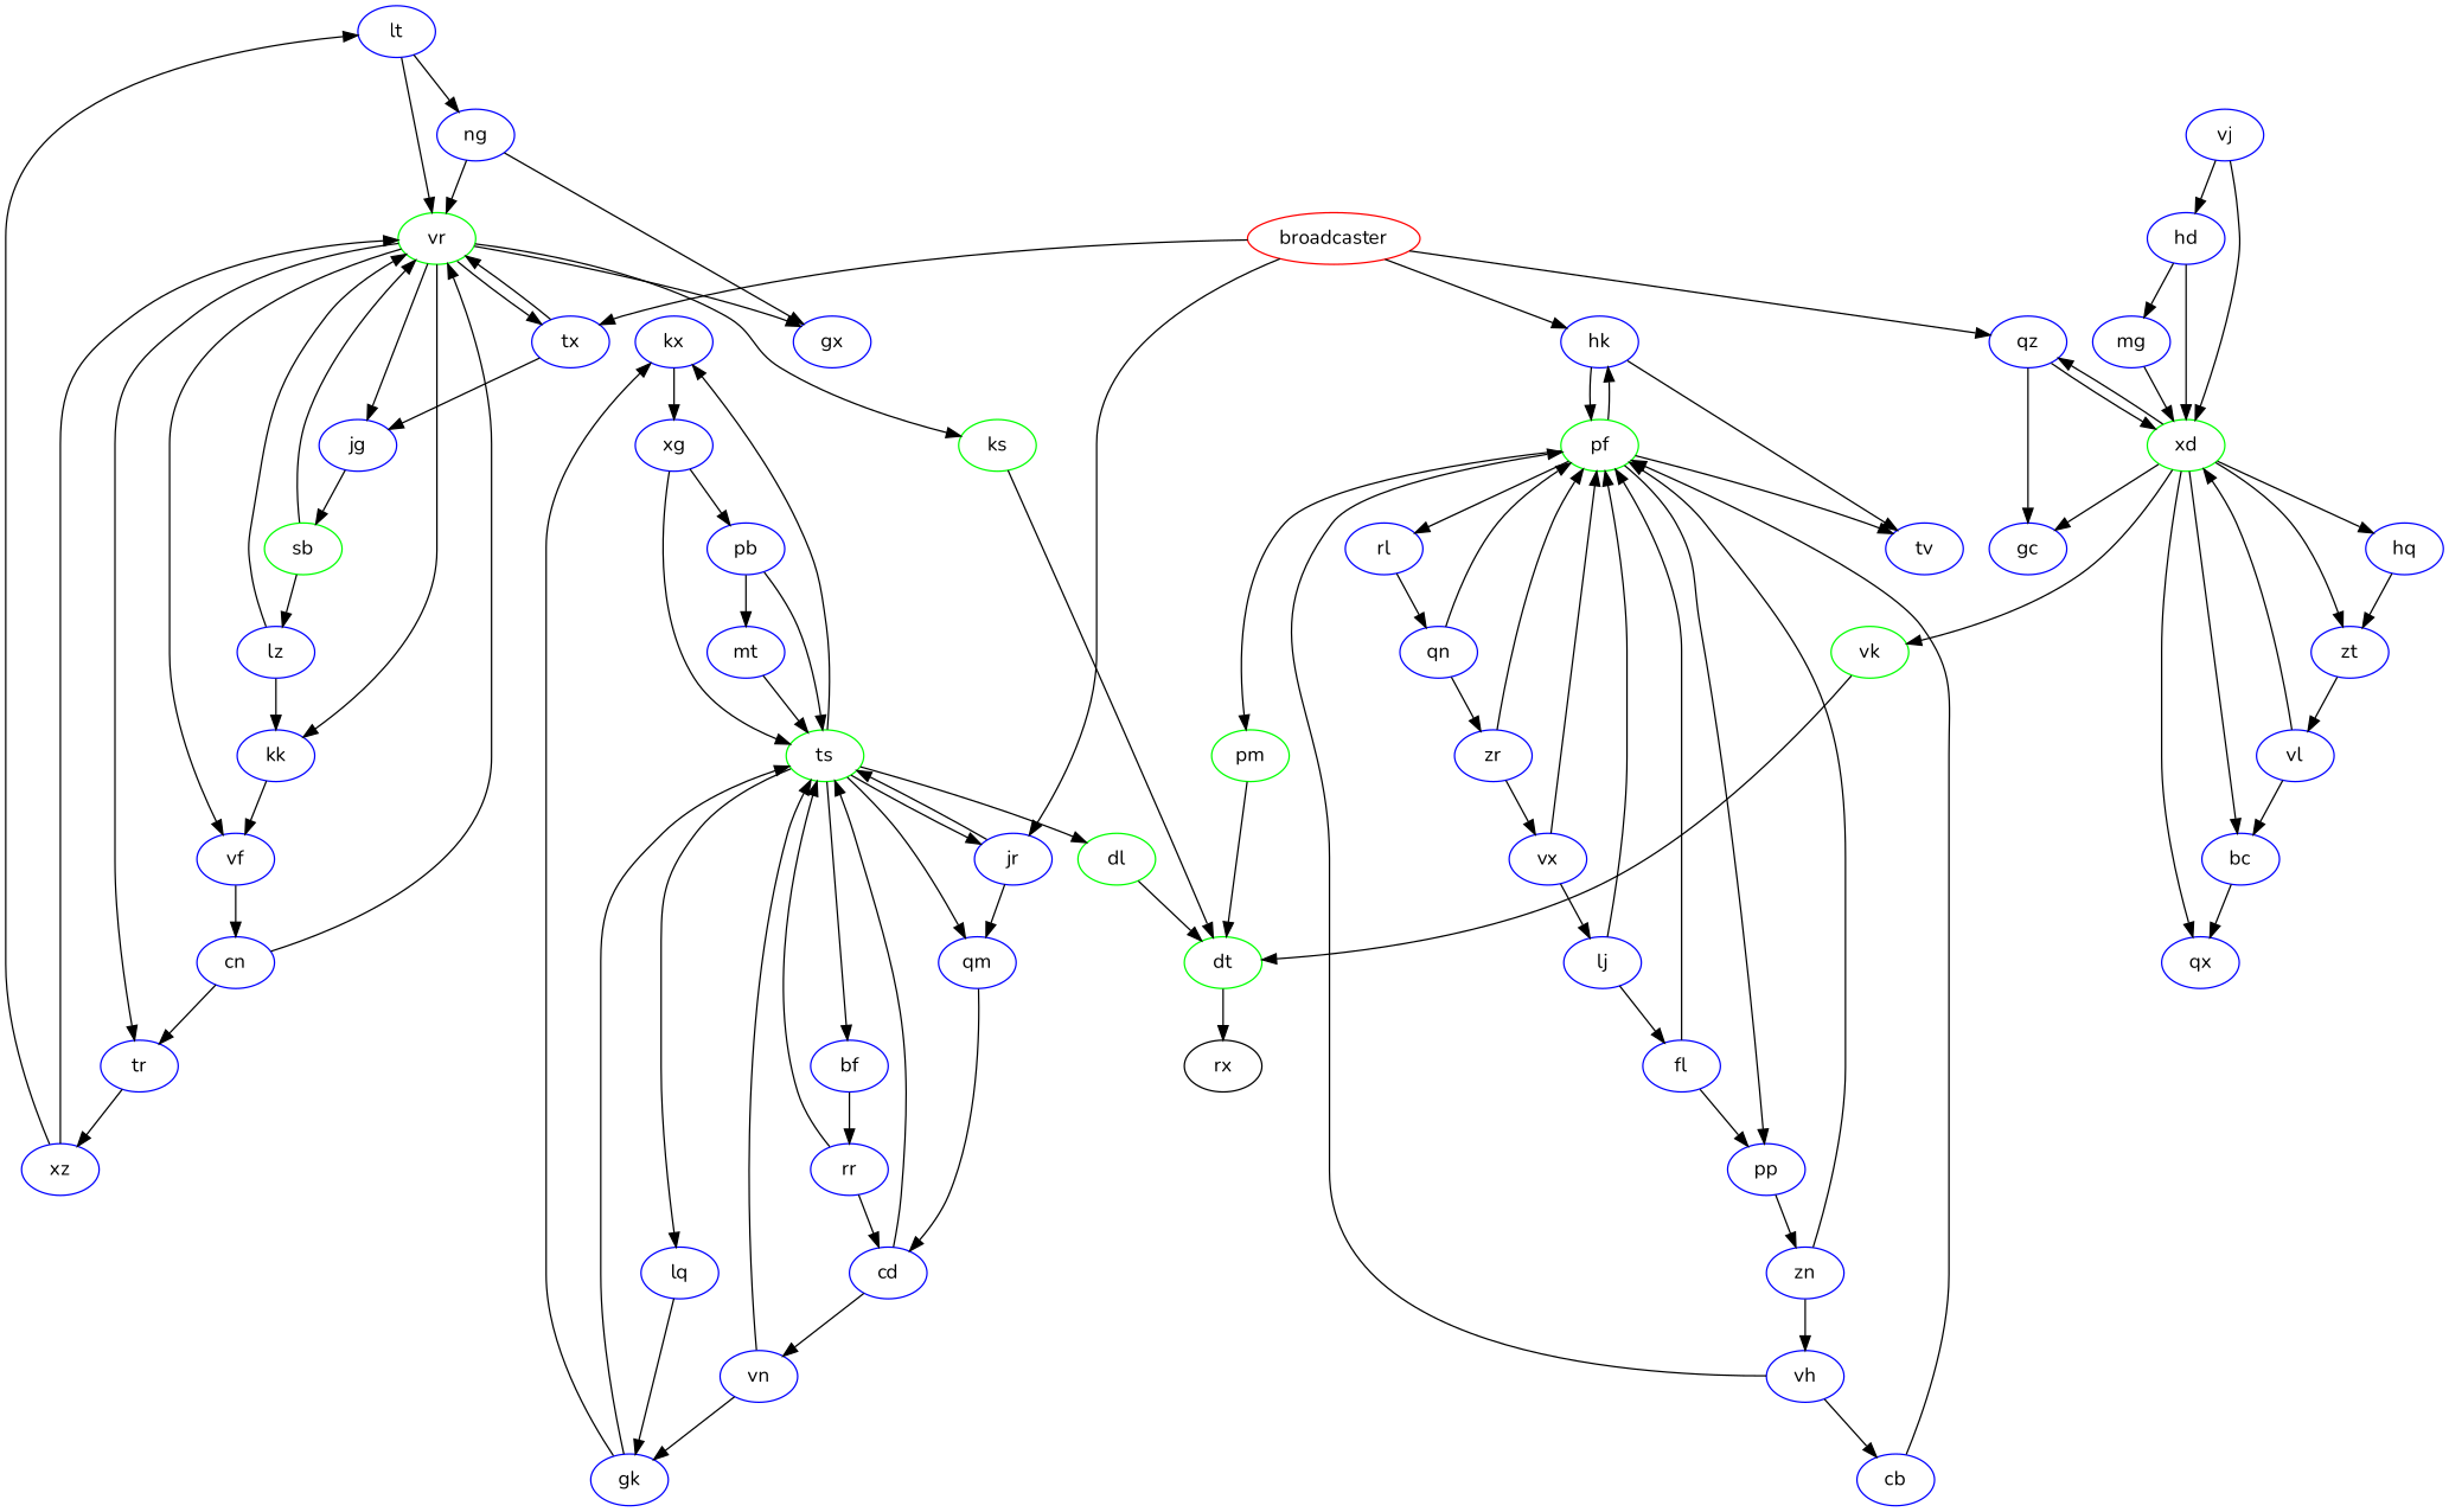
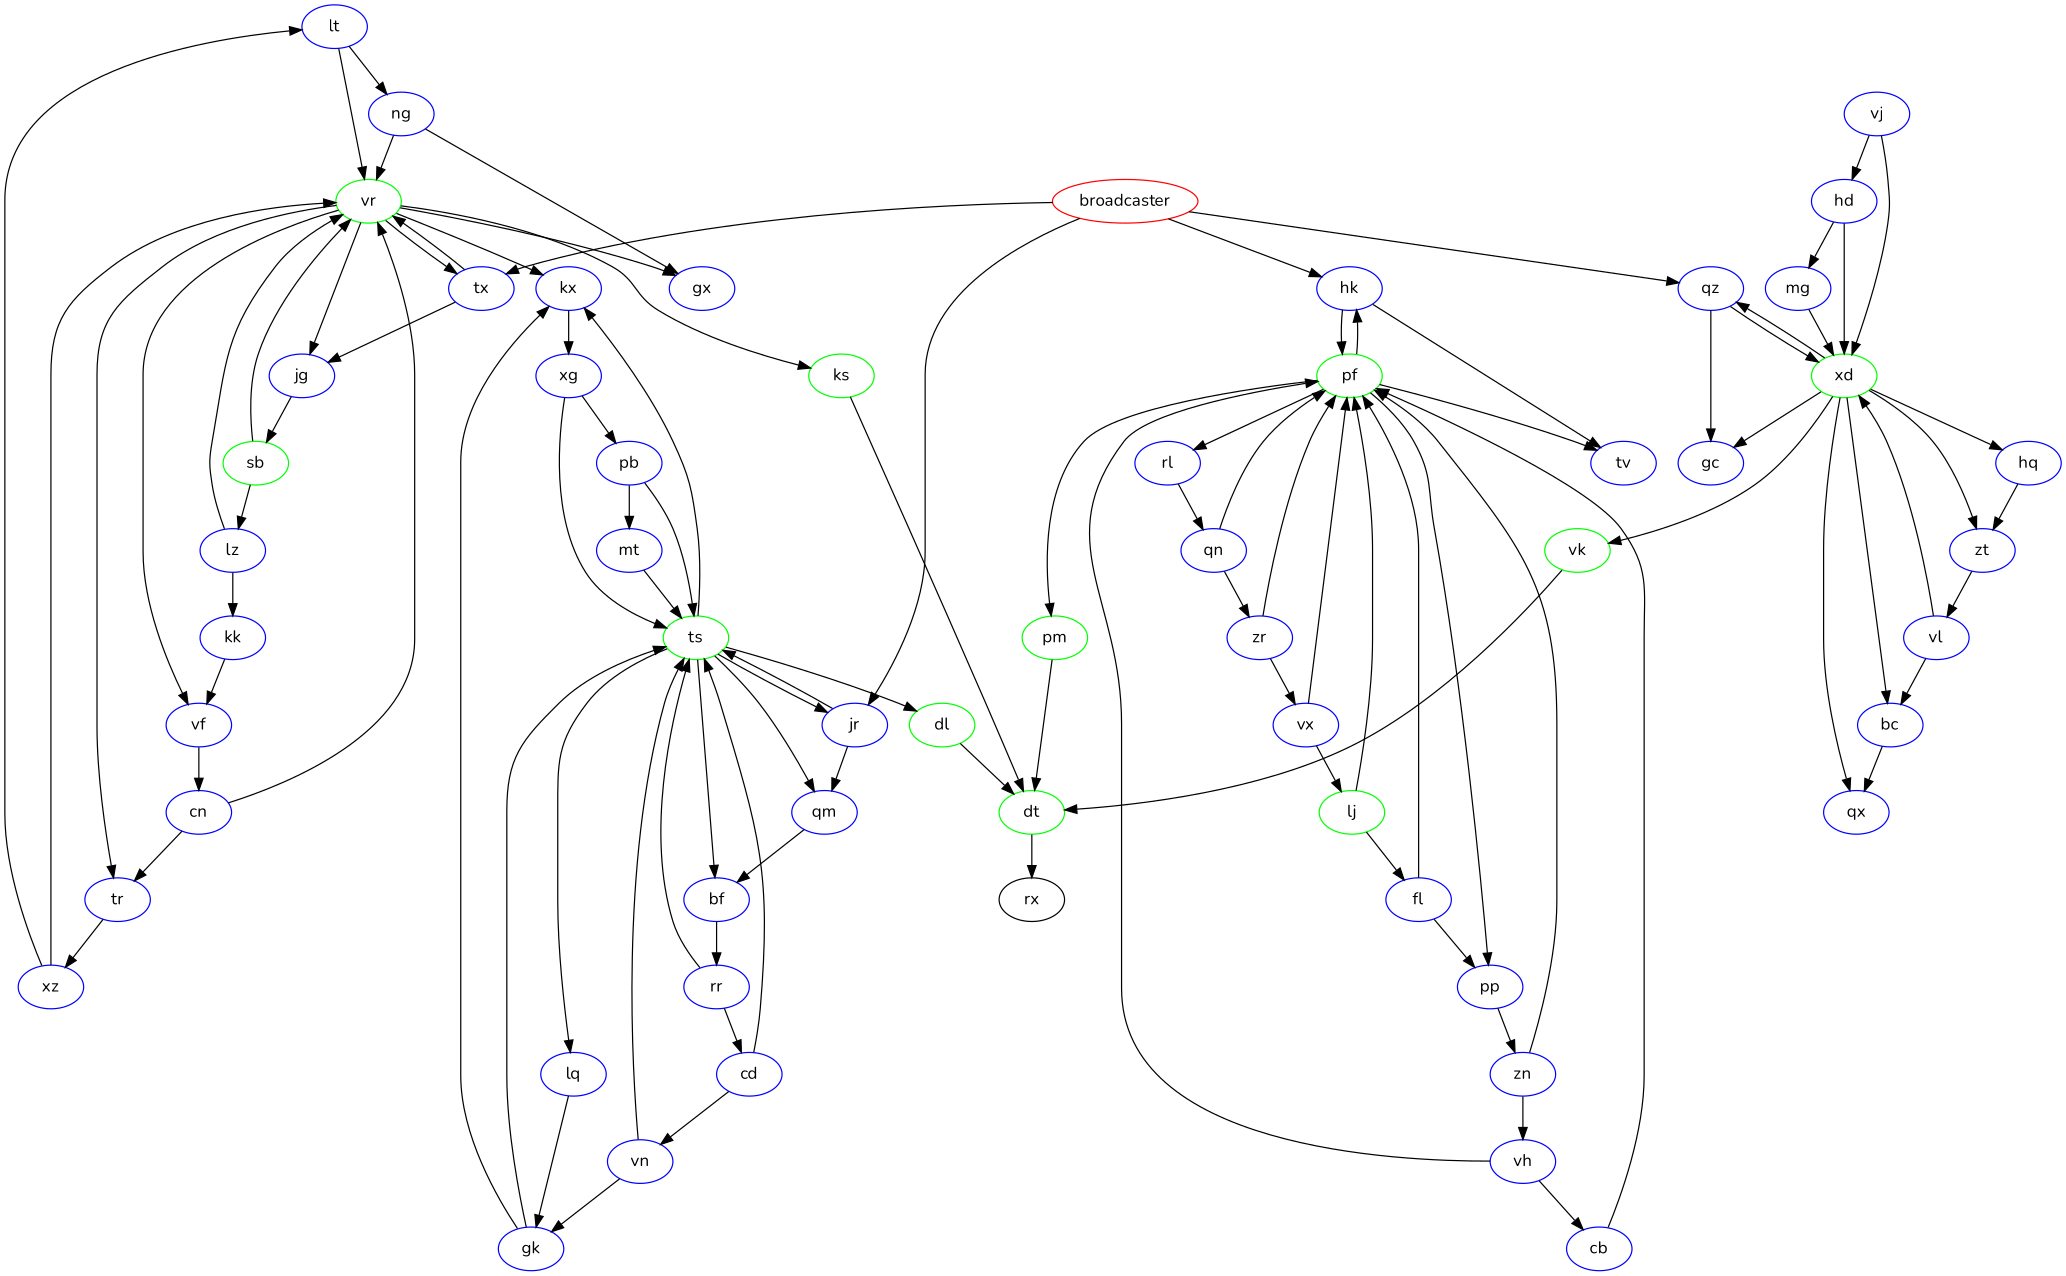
  digraph {
    fontname=Nunito
    node [color=blue fontname=Nunito]
    edge [fontname=Nunito]
    lt
    ng
    vr [color=green]
    gx
    tx
    jg
    tr
    kk
    vf
    ks [color=green]
    sb [color=green]
    xz
    cn
    dt [color=green]
    xd [color=green]
    vj
    hd
    qz
    vk [color=green]
    qx
    bc
    hq
    zt
    gc
    mg
    vl
    broadcaster [color=red]
    jr
    hk
    ts [color=green]
    qm
    pf [color=green]
    tv
    dl [color=green]
    kx
    lq
    bf
    pm [color=green]
    pp
    rl
    rx [color=""]
    vx
-   lj
+   lj [color=green]
    fl
    zn
    qn
    lz
    mt
    xg
    gk
    rr
    pb
    cd
    vn
    zr
    vh
    cb
    lt -> ng
    lt -> vr
    ng -> vr
    ng -> gx
    vr -> gx
    vr -> tx
    vr -> jg
    vr -> tr
-   vr -> kk
+   vr -> kx
    vr -> vf
    vr -> ks
    tx -> vr
    tx -> jg
    jg -> sb
    tr -> xz
    kk -> vf
    vf -> cn
    ks -> dt
    sb -> vr
    sb -> lz
    xz -> lt
    xz -> vr
    cn -> vr
    cn -> tr
    dt -> rx
    xd -> qz
    xd -> vk
    xd -> qx
    xd -> bc
    xd -> hq
    xd -> zt
    xd -> gc
    vj -> xd
    vj -> hd
    hd -> xd
    hd -> mg
    qz -> xd
    qz -> gc
    vk -> dt
    bc -> qx
    hq -> zt
    zt -> vl
    mg -> xd
    vl -> xd
    vl -> bc
    broadcaster -> tx
    broadcaster -> qz
    broadcaster -> jr
    broadcaster -> hk
    jr -> ts
    jr -> qm
    hk -> pf
    hk -> tv
    ts -> jr
    ts -> qm
    ts -> dl
    ts -> kx
    ts -> lq
    ts -> bf
-   qm -> cd
+   qm -> bf
    pf -> hk
    pf -> tv
    pf -> pm
    pf -> pp
    pf -> rl
    dl -> dt
    kx -> xg
    lq -> gk
    bf -> rr
    pm -> dt
    pp -> zn
    rl -> qn
    vx -> pf
    vx -> lj
    lj -> pf
    lj -> fl
    fl -> pf
    fl -> pp
    zn -> pf
    zn -> vh
    qn -> pf
    qn -> zr
    lz -> vr
    lz -> kk
    mt -> ts
    xg -> ts
    xg -> pb
    gk -> ts
    gk -> kx
    rr -> ts
    rr -> cd
    pb -> ts
    pb -> mt
    cd -> ts
    cd -> vn
    vn -> ts
    vn -> gk
    zr -> pf
    zr -> vx
    vh -> pf
    vh -> cb
    cb -> pf
  }
